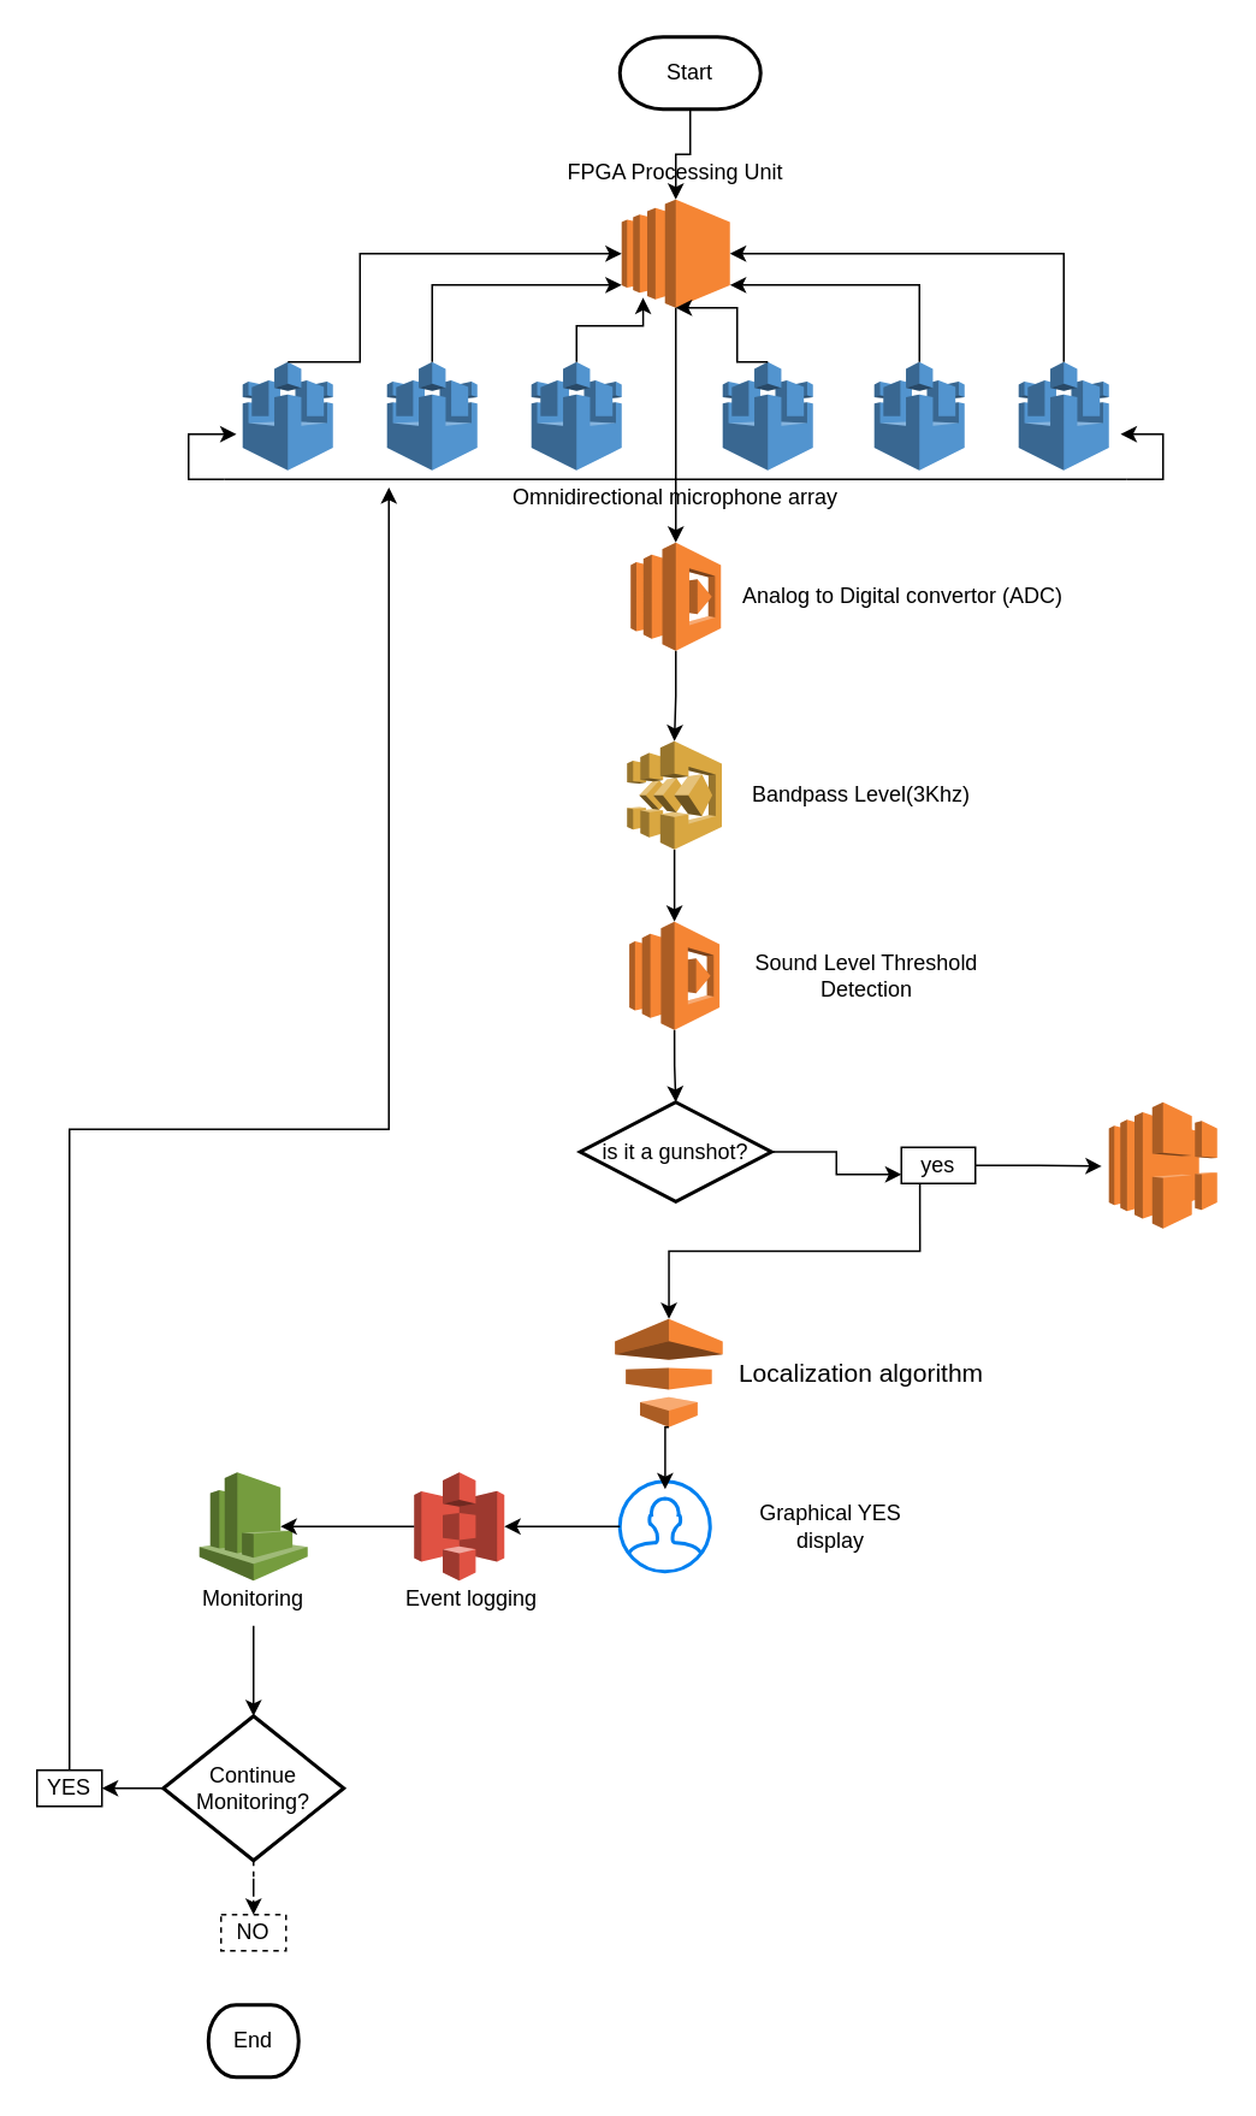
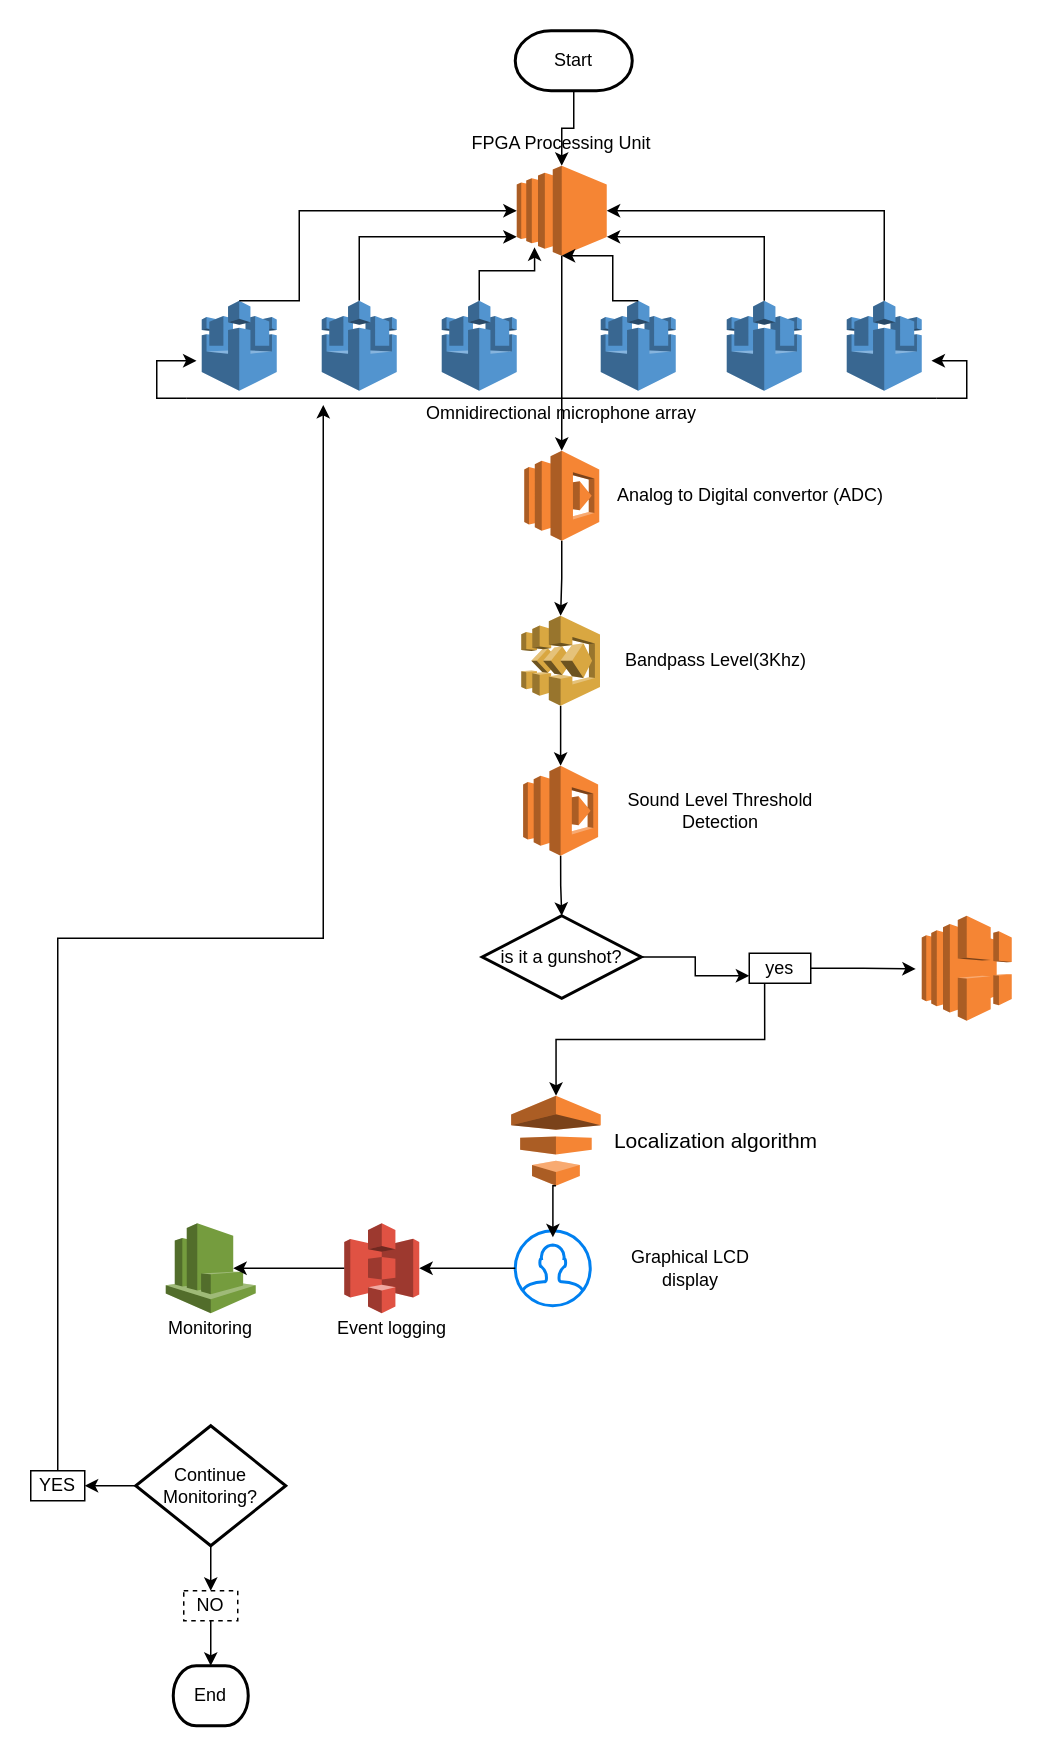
  <mxCell id="0" />
  <mxCell id="1" parent="0" />
  <mxCell id="2" style="edgeStyle=orthogonalEdgeStyle;rounded=0;orthogonalLoop=1;jettySize=auto;html=1;exitX=0.5;exitY=1;exitDx=0;exitDy=0;exitPerimeter=0;" edge="1" parent="1" source="16" target="3"><mxGeometry relative="1" as="geometry" /></mxCell>
  <mxCell id="3" value="" style="outlineConnect=0;dashed=0;verticalLabelPosition=bottom;verticalAlign=top;align=center;html=1;shape=mxgraph.aws3.ec2;fillColor=#F58534;gradientColor=none;" vertex="1" parent="1"><mxGeometry x="344" y="110" width="60" height="60" as="geometry" /></mxCell>
  <mxCell id="4" value="" style="outlineConnect=0;dashed=0;verticalLabelPosition=bottom;verticalAlign=top;align=center;html=1;shape=mxgraph.aws3.aws_iot;fillColor=#5294CF;gradientColor=none;" vertex="1" parent="1"><mxGeometry x="134" y="200" width="50" height="60" as="geometry" /></mxCell>
  <mxCell id="5" value="" style="outlineConnect=0;dashed=0;verticalLabelPosition=bottom;verticalAlign=top;align=center;html=1;shape=mxgraph.aws3.aws_iot;fillColor=#5294CF;gradientColor=none;" vertex="1" parent="1"><mxGeometry x="214" y="200" width="50" height="60" as="geometry" /></mxCell>
  <mxCell id="6" value="" style="outlineConnect=0;dashed=0;verticalLabelPosition=bottom;verticalAlign=top;align=center;html=1;shape=mxgraph.aws3.aws_iot;fillColor=#5294CF;gradientColor=none;" vertex="1" parent="1"><mxGeometry x="294" y="200" width="50" height="60" as="geometry" /></mxCell>
  <mxCell id="7" value="" style="outlineConnect=0;dashed=0;verticalLabelPosition=bottom;verticalAlign=top;align=center;html=1;shape=mxgraph.aws3.aws_iot;fillColor=#5294CF;gradientColor=none;" vertex="1" parent="1"><mxGeometry x="564" y="200" width="50" height="60" as="geometry" /></mxCell>
  <mxCell id="8" value="" style="outlineConnect=0;dashed=0;verticalLabelPosition=bottom;verticalAlign=top;align=center;html=1;shape=mxgraph.aws3.aws_iot;fillColor=#5294CF;gradientColor=none;" vertex="1" parent="1"><mxGeometry x="400" y="200" width="50" height="60" as="geometry" /></mxCell>
  <mxCell id="9" value="" style="outlineConnect=0;dashed=0;verticalLabelPosition=bottom;verticalAlign=top;align=center;html=1;shape=mxgraph.aws3.aws_iot;fillColor=#5294CF;gradientColor=none;" vertex="1" parent="1"><mxGeometry x="484" y="200" width="50" height="60" as="geometry" /></mxCell>
  <mxCell id="10" style="edgeStyle=orthogonalEdgeStyle;rounded=0;orthogonalLoop=1;jettySize=auto;html=1;exitX=0.5;exitY=0;exitDx=0;exitDy=0;exitPerimeter=0;entryX=0.5;entryY=1;entryDx=0;entryDy=0;entryPerimeter=0;" edge="1" parent="1" source="8" target="3"><mxGeometry relative="1" as="geometry"><Array as="points"><mxPoint x="408" y="170" /></Array></mxGeometry></mxCell>
  <mxCell id="11" style="edgeStyle=orthogonalEdgeStyle;rounded=0;orthogonalLoop=1;jettySize=auto;html=1;exitX=0.5;exitY=0;exitDx=0;exitDy=0;exitPerimeter=0;entryX=0;entryY=0.79;entryDx=0;entryDy=0;entryPerimeter=0;" edge="1" parent="1" source="5" target="3"><mxGeometry relative="1" as="geometry" /></mxCell>
  <mxCell id="12" style="edgeStyle=orthogonalEdgeStyle;rounded=0;orthogonalLoop=1;jettySize=auto;html=1;exitX=0.5;exitY=0;exitDx=0;exitDy=0;exitPerimeter=0;entryX=0;entryY=0.5;entryDx=0;entryDy=0;entryPerimeter=0;" edge="1" parent="1" source="4" target="3"><mxGeometry relative="1" as="geometry"><Array as="points"><mxPoint x="199" y="140" /></Array></mxGeometry></mxCell>
  <mxCell id="13" style="edgeStyle=orthogonalEdgeStyle;rounded=0;orthogonalLoop=1;jettySize=auto;html=1;exitX=0.5;exitY=0;exitDx=0;exitDy=0;exitPerimeter=0;entryX=1;entryY=0.79;entryDx=0;entryDy=0;entryPerimeter=0;" edge="1" parent="1" source="9" target="3"><mxGeometry relative="1" as="geometry" /></mxCell>
  <mxCell id="14" style="edgeStyle=orthogonalEdgeStyle;rounded=0;orthogonalLoop=1;jettySize=auto;html=1;exitX=0.5;exitY=0;exitDx=0;exitDy=0;exitPerimeter=0;entryX=1;entryY=0.5;entryDx=0;entryDy=0;entryPerimeter=0;" edge="1" parent="1" source="7" target="3"><mxGeometry relative="1" as="geometry" /></mxCell>
  <mxCell id="15" value="Omnidirectional microphone array" style="text;strokeColor=none;align=center;fillColor=none;html=1;verticalAlign=middle;whiteSpace=wrap;rounded=0;" vertex="1" parent="1"><mxGeometry x="279" y="260" width="190" height="30" as="geometry" /></mxCell>
  <mxCell id="16" value="Start" style="strokeWidth=2;html=1;shape=mxgraph.flowchart.terminator;whiteSpace=wrap;" vertex="1" parent="1"><mxGeometry x="343" y="20" width="78" height="40" as="geometry" /></mxCell>
  <mxCell id="17" value="FPGA Processing Unit" style="text;strokeColor=none;align=center;fillColor=none;html=1;verticalAlign=middle;whiteSpace=wrap;rounded=0;movable=1;resizable=1;rotatable=1;deletable=1;editable=1;locked=0;connectable=1;" vertex="1" parent="1"><mxGeometry x="306" y="80" width="136" height="30" as="geometry" /></mxCell>
  <mxCell id="18" value="" style="outlineConnect=0;dashed=0;verticalLabelPosition=bottom;verticalAlign=top;align=center;html=1;shape=mxgraph.aws3.lambda;fillColor=#F58534;gradientColor=none;" vertex="1" parent="1"><mxGeometry x="349" y="300" width="50" height="60" as="geometry" /></mxCell>
  <mxCell id="19" style="edgeStyle=orthogonalEdgeStyle;rounded=0;orthogonalLoop=1;jettySize=auto;html=1;exitX=0.5;exitY=0;exitDx=0;exitDy=0;exitPerimeter=0;entryX=0.198;entryY=0.906;entryDx=0;entryDy=0;entryPerimeter=0;" edge="1" parent="1" source="6" target="3"><mxGeometry relative="1" as="geometry" /></mxCell>
  <mxCell id="20" style="edgeStyle=orthogonalEdgeStyle;rounded=0;orthogonalLoop=1;jettySize=auto;html=1;exitX=0.5;exitY=1;exitDx=0;exitDy=0;exitPerimeter=0;entryX=0.5;entryY=0;entryDx=0;entryDy=0;entryPerimeter=0;" edge="1" parent="1" source="3" target="18"><mxGeometry relative="1" as="geometry" /></mxCell>
  <mxCell id="21" value="Analog to Digital convertor (ADC)" style="text;strokeColor=none;align=center;fillColor=none;html=1;verticalAlign=middle;whiteSpace=wrap;rounded=0;" vertex="1" parent="1"><mxGeometry x="410" y="315" width="180" height="30" as="geometry" /></mxCell>
  <mxCell id="22" style="edgeStyle=orthogonalEdgeStyle;rounded=0;orthogonalLoop=1;jettySize=auto;html=1;exitX=0.5;exitY=1;exitDx=0;exitDy=0;exitPerimeter=0;" edge="1" parent="1" source="23" target="26"><mxGeometry relative="1" as="geometry" /></mxCell>
  <mxCell id="23" value="" style="outlineConnect=0;dashed=0;verticalLabelPosition=bottom;verticalAlign=top;align=center;html=1;shape=mxgraph.aws3.step_functions;fillColor=#D9A741;gradientColor=none;" vertex="1" parent="1"><mxGeometry x="347" y="410" width="52.5" height="60" as="geometry" /></mxCell>
  <mxCell id="24" value="Bandpass Level(3Khz)" style="text;strokeColor=none;align=center;fillColor=none;html=1;verticalAlign=middle;whiteSpace=wrap;rounded=0;" vertex="1" parent="1"><mxGeometry x="396.5" y="425" width="160" height="30" as="geometry" /></mxCell>
  <mxCell id="25" style="edgeStyle=orthogonalEdgeStyle;rounded=0;orthogonalLoop=1;jettySize=auto;html=1;exitX=0.5;exitY=1;exitDx=0;exitDy=0;exitPerimeter=0;entryX=0.5;entryY=0;entryDx=0;entryDy=0;entryPerimeter=0;" edge="1" parent="1" source="18" target="23"><mxGeometry relative="1" as="geometry" /></mxCell>
  <mxCell id="26" value="" style="outlineConnect=0;dashed=0;verticalLabelPosition=bottom;verticalAlign=top;align=center;html=1;shape=mxgraph.aws3.lambda;fillColor=#F58534;gradientColor=none;" vertex="1" parent="1"><mxGeometry x="348.25" y="510" width="50" height="60" as="geometry" /></mxCell>
  <mxCell id="27" value="Sound Level Threshold Detection" style="text;strokeColor=none;align=center;fillColor=none;html=1;verticalAlign=middle;whiteSpace=wrap;rounded=0;" vertex="1" parent="1"><mxGeometry x="410" y="525" width="140" height="30" as="geometry" /></mxCell>
  <mxCell id="28" style="edgeStyle=orthogonalEdgeStyle;rounded=0;orthogonalLoop=1;jettySize=auto;html=1;exitX=1;exitY=0.5;exitDx=0;exitDy=0;exitPerimeter=0;entryX=0;entryY=0.75;entryDx=0;entryDy=0;" edge="1" parent="1" source="29" target="35"><mxGeometry relative="1" as="geometry" /></mxCell>
  <mxCell id="29" value="is it a gunshot?" style="strokeWidth=2;html=1;shape=mxgraph.flowchart.decision;whiteSpace=wrap;" vertex="1" parent="1"><mxGeometry x="321" y="610" width="106" height="55" as="geometry" /></mxCell>
  <mxCell id="30" style="edgeStyle=orthogonalEdgeStyle;rounded=0;orthogonalLoop=1;jettySize=auto;html=1;exitX=0.5;exitY=1;exitDx=0;exitDy=0;exitPerimeter=0;entryX=0.5;entryY=0;entryDx=0;entryDy=0;entryPerimeter=0;" edge="1" parent="1" source="26" target="29"><mxGeometry relative="1" as="geometry" /></mxCell>
  <mxCell id="31" value="" style="outlineConnect=0;dashed=0;verticalLabelPosition=bottom;verticalAlign=top;align=center;html=1;shape=mxgraph.aws3.elastic_load_balancing;fillColor=#F58534;gradientColor=none;" vertex="1" parent="1"><mxGeometry x="614" y="610" width="60" height="70" as="geometry" /></mxCell>
  <mxCell id="32" value="" style="outlineConnect=0;dashed=0;verticalLabelPosition=bottom;verticalAlign=top;align=center;html=1;shape=mxgraph.aws3.data_pipeline;fillColor=#F58534;gradientColor=none;" vertex="1" parent="1"><mxGeometry x="340.25" y="730" width="59.75" height="60" as="geometry" /></mxCell>
  <mxCell id="33" style="edgeStyle=orthogonalEdgeStyle;rounded=0;orthogonalLoop=1;jettySize=auto;html=1;exitX=1;exitY=0.5;exitDx=0;exitDy=0;" edge="1" parent="1" source="35"><mxGeometry relative="1" as="geometry"><mxPoint x="610" y="645.444" as="targetPoint" /></mxGeometry></mxCell>
  <mxCell id="34" style="edgeStyle=orthogonalEdgeStyle;rounded=0;orthogonalLoop=1;jettySize=auto;html=1;exitX=0.25;exitY=1;exitDx=0;exitDy=0;" edge="1" parent="1" source="35" target="32"><mxGeometry relative="1" as="geometry" /></mxCell>
  <mxCell id="35" value="yes" style="rounded=0;whiteSpace=wrap;html=1;" vertex="1" parent="1"><mxGeometry x="499" y="635" width="41" height="20" as="geometry" /></mxCell>
  <mxCell id="36" value="Localization algorithm" style="text;strokeColor=none;align=center;fillColor=none;html=1;verticalAlign=middle;whiteSpace=wrap;rounded=0;fontSize=14;" vertex="1" parent="1"><mxGeometry x="401.5" y="730" width="150" height="60" as="geometry" /></mxCell>
  <mxCell id="37" value="" style="html=1;verticalLabelPosition=bottom;align=center;labelBackgroundColor=#ffffff;verticalAlign=top;strokeWidth=2;strokeColor=#0080F0;shadow=0;dashed=0;shape=mxgraph.ios7.icons.user;" vertex="1" parent="1"><mxGeometry x="343" y="820" width="50" height="50" as="geometry" /></mxCell>
- <mxCell id="38" value="Graphical YES display" style="text;strokeColor=none;align=center;fillColor=none;html=1;verticalAlign=middle;whiteSpace=wrap;rounded=0;" vertex="1" parent="1"><mxGeometry x="410" y="830" width="100" height="30" as="geometry" /></mxCell>
+ <mxCell id="38" value="Graphical LCD display" style="text;strokeColor=none;align=center;fillColor=none;html=1;verticalAlign=middle;whiteSpace=wrap;rounded=0;" vertex="1" parent="1"><mxGeometry x="410" y="830" width="100" height="30" as="geometry" /></mxCell>
  <mxCell id="39" style="edgeStyle=orthogonalEdgeStyle;rounded=0;orthogonalLoop=1;jettySize=auto;html=1;exitX=0.5;exitY=1;exitDx=0;exitDy=0;exitPerimeter=0;entryX=0.502;entryY=0.087;entryDx=0;entryDy=0;entryPerimeter=0;" edge="1" parent="1" source="32" target="37"><mxGeometry relative="1" as="geometry" /></mxCell>
  <mxCell id="40" value="" style="outlineConnect=0;dashed=0;verticalLabelPosition=bottom;verticalAlign=top;align=center;html=1;shape=mxgraph.aws3.s3;fillColor=#E05243;gradientColor=none;" vertex="1" parent="1"><mxGeometry x="229" y="815" width="50" height="60" as="geometry" /></mxCell>
  <mxCell id="41" value="Event logging" style="text;strokeColor=none;align=center;fillColor=none;html=1;verticalAlign=middle;whiteSpace=wrap;rounded=0;fontStyle=0" vertex="1" parent="1"><mxGeometry x="216" y="870" width="90" height="30" as="geometry" /></mxCell>
  <mxCell id="42" style="edgeStyle=orthogonalEdgeStyle;rounded=0;orthogonalLoop=1;jettySize=auto;html=1;entryX=1;entryY=0.5;entryDx=0;entryDy=0;entryPerimeter=0;" edge="1" parent="1" source="37" target="40"><mxGeometry relative="1" as="geometry" /></mxCell>
  <mxCell id="43" value="" style="outlineConnect=0;dashed=0;verticalLabelPosition=bottom;verticalAlign=top;align=center;html=1;shape=mxgraph.aws3.cloudwatch;fillColor=#759C3E;gradientColor=none;" vertex="1" parent="1"><mxGeometry x="110" y="815" width="60" height="60" as="geometry" /></mxCell>
  <mxCell id="44" value="Monitoring" style="text;strokeColor=none;align=center;fillColor=none;html=1;verticalAlign=middle;whiteSpace=wrap;rounded=0;" vertex="1" parent="1"><mxGeometry x="110" y="870" width="60" height="30" as="geometry" /></mxCell>
  <mxCell id="45" style="edgeStyle=orthogonalEdgeStyle;rounded=0;orthogonalLoop=1;jettySize=auto;html=1;entryX=0.75;entryY=0.5;entryDx=0;entryDy=0;entryPerimeter=0;" edge="1" parent="1" source="40" target="43"><mxGeometry relative="1" as="geometry" /></mxCell>
  <mxCell id="46" value="" style="edgeStyle=orthogonalEdgeStyle;rounded=0;orthogonalLoop=1;jettySize=auto;html=1;" edge="1" parent="1" source="48" target="51"><mxGeometry relative="1" as="geometry" /></mxCell>
- <mxCell id="47" value="" style="edgeStyle=orthogonalEdgeStyle;rounded=0;orthogonalLoop=1;jettySize=auto;html=1;dashed=1;" edge="1" parent="1" source="48" target="53"><mxGeometry relative="1" as="geometry" /></mxCell>
+ <mxCell id="47" value="" style="edgeStyle=orthogonalEdgeStyle;rounded=0;orthogonalLoop=1;jettySize=auto;html=1;" edge="1" parent="1" source="48" target="53"><mxGeometry relative="1" as="geometry" /></mxCell>
  <mxCell id="48" value="Continue Monitoring?" style="strokeWidth=2;html=1;shape=mxgraph.flowchart.decision;whiteSpace=wrap;" vertex="1" parent="1"><mxGeometry x="90" y="950" width="100" height="80" as="geometry" /></mxCell>
- <mxCell id="49" style="edgeStyle=orthogonalEdgeStyle;rounded=0;orthogonalLoop=1;jettySize=auto;html=1;entryX=0.5;entryY=0;entryDx=0;entryDy=0;entryPerimeter=0;" edge="1" parent="1" source="44" target="48"><mxGeometry relative="1" as="geometry" /></mxCell>
  <mxCell id="50" style="edgeStyle=orthogonalEdgeStyle;rounded=0;orthogonalLoop=1;jettySize=auto;html=1;exitX=0.5;exitY=0;exitDx=0;exitDy=0;entryX=0.182;entryY=0.95;entryDx=0;entryDy=0;entryPerimeter=0;" edge="1" parent="1" source="51" target="56"><mxGeometry relative="1" as="geometry"><mxPoint x="40" y="320" as="targetPoint" /></mxGeometry></mxCell>
  <mxCell id="51" value="YES" style="rounded=0;whiteSpace=wrap;html=1;" vertex="1" parent="1"><mxGeometry x="20" y="980" width="36" height="20" as="geometry" /></mxCell>
+ <mxCell id="52" value="" style="edgeStyle=orthogonalEdgeStyle;rounded=0;orthogonalLoop=1;jettySize=auto;html=1;" edge="1" parent="1" source="53" target="57"><mxGeometry relative="1" as="geometry" /></mxCell>
  <mxCell id="53" value="NO" style="rounded=0;whiteSpace=wrap;html=1;dashed=1;" vertex="1" parent="1"><mxGeometry x="122" y="1060" width="36" height="20" as="geometry" /></mxCell>
  <mxCell id="54" style="edgeStyle=orthogonalEdgeStyle;rounded=0;orthogonalLoop=1;jettySize=auto;html=1;" edge="1" parent="1" source="56"><mxGeometry relative="1" as="geometry"><mxPoint x="130" y="240" as="targetPoint" /></mxGeometry></mxCell>
  <mxCell id="55" style="edgeStyle=orthogonalEdgeStyle;rounded=0;orthogonalLoop=1;jettySize=auto;html=1;" edge="1" parent="1" source="56"><mxGeometry relative="1" as="geometry"><mxPoint x="620" y="240" as="targetPoint" /></mxGeometry></mxCell>
  <mxCell id="56" value="" style="line;strokeWidth=1;rotatable=0;dashed=0;labelPosition=right;align=left;verticalAlign=middle;spacingTop=0;spacingLeft=6;points=[];portConstraint=eastwest;" vertex="1" parent="1"><mxGeometry x="124" y="260" width="500" height="10" as="geometry" /></mxCell>
  <mxCell id="57" value="End" style="strokeWidth=2;html=1;shape=mxgraph.flowchart.terminator;whiteSpace=wrap;" vertex="1" parent="1"><mxGeometry x="115" y="1110" width="50" height="40" as="geometry" /></mxCell>
